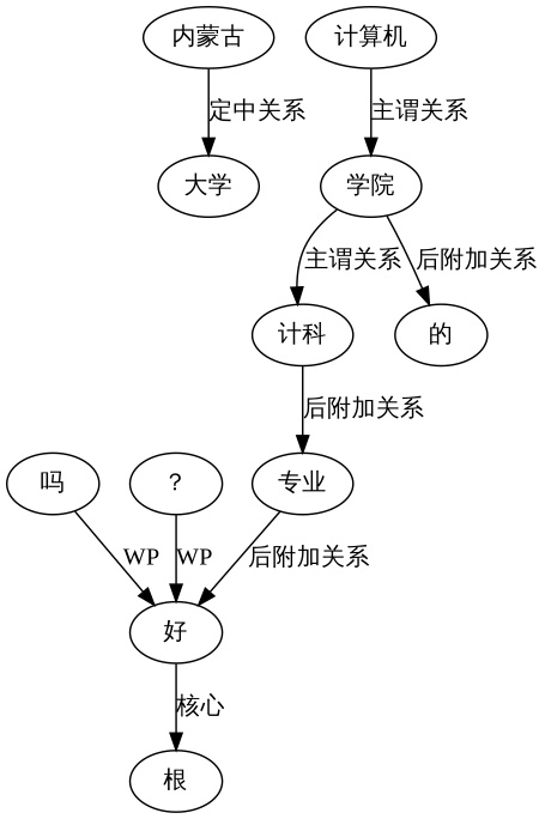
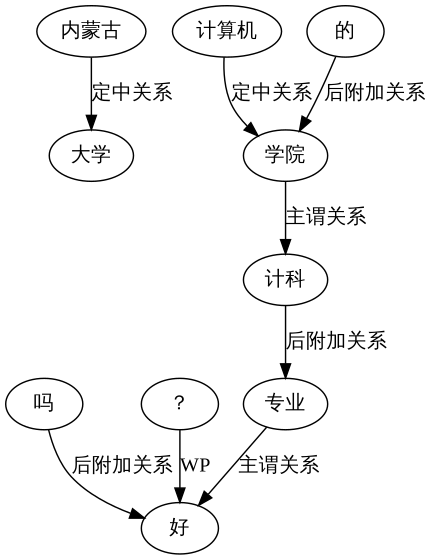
  digraph {
    fontname="Liberation Serif"
    node [fontname="Liberation Serif"]
    edge [fontname="Liberation Serif"]
    "内蒙古"
    "大学"
    "学院"
    "计科"
    "计算机"
    "专业"
    "的"
    "好"
-   "根"
    "吗"
    "？"
    "内蒙古" -> "大学" [label="定中关系"]
    "学院" -> "计科" [label="主谓关系"]
    "计科" -> "专业" [label="后附加关系"]
-   "计算机" -> "学院" [label="主谓关系"]
-   "专业" -> "好" [label="后附加关系"]
-   "学院" -> "的" [label="后附加关系"]
-   "好" -> "根" [label="核心"]
-   "吗" -> "好" [label=WP]
+   "计算机" -> "学院" [label="定中关系"]
+   "专业" -> "好" [label="主谓关系"]
+   "的" -> "学院" [label="后附加关系"]
+   "吗" -> "好" [label="后附加关系"]
    "？" -> "好" [label=WP]
  }
